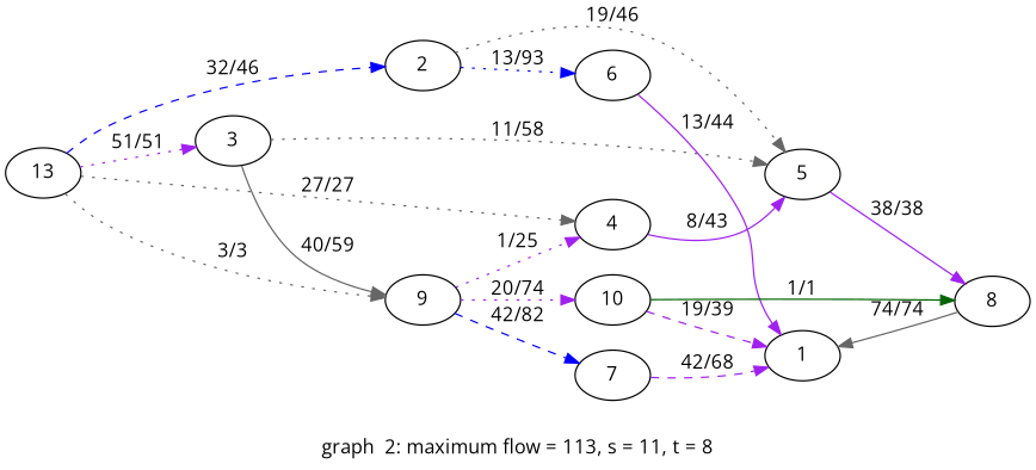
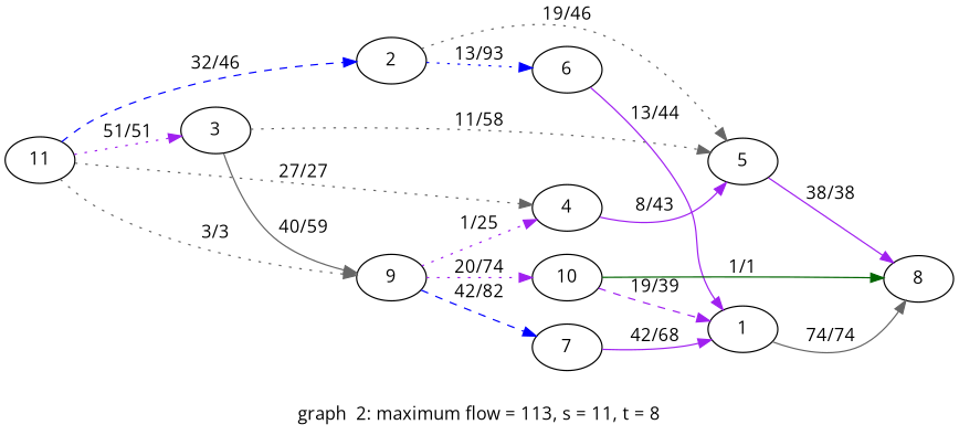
  digraph {
    fontname="Open Sans"
    label="graph  2: maximum flow = 113, s = 11, t = 8"
    rankdir=LR
    node [fontname="Open Sans"]
    edge [color=purple fontname="Open Sans" style=dotted]
    1
    8
    2
    6
    5
    3
    9
    4
    7
    10
-   11 [label=13]
-   8 -> 1 [color=gray40 label=" 74/74 " style=solid]
+   11
+   1 -> 8 [color=gray40 label=" 74/74 " style=solid]
    2 -> 6 [color=blue label=" 13/93 "]
    2 -> 5 [color=gray40 label=" 19/46 "]
    6 -> 1 [label=" 13/44 " style=solid]
    5 -> 8 [label=" 38/38 " style=solid]
    3 -> 5 [color=gray40 label=" 11/58 "]
    3 -> 9 [color=gray40 label=" 40/59 " style=solid]
    9 -> 4 [label=" 1/25 "]
    9 -> 7 [color=blue label=" 42/82 " style=dashed]
    9 -> 10 [label=" 20/74 "]
    4 -> 5 [label=" 8/43 " style=solid]
-   7 -> 1 [label=" 42/68 " style=dashed]
+   7 -> 1 [label=" 42/68 " style=solid]
    10 -> 1 [label=" 19/39 " style=dashed]
    10 -> 8 [color=darkgreen label=" 1/1 " style=solid]
    11 -> 2 [color=blue label=" 32/46 " style=dashed]
    11 -> 3 [label=" 51/51 "]
    11 -> 9 [color=gray40 label=" 3/3 "]
    11 -> 4 [color=gray40 label=" 27/27 "]
  }
